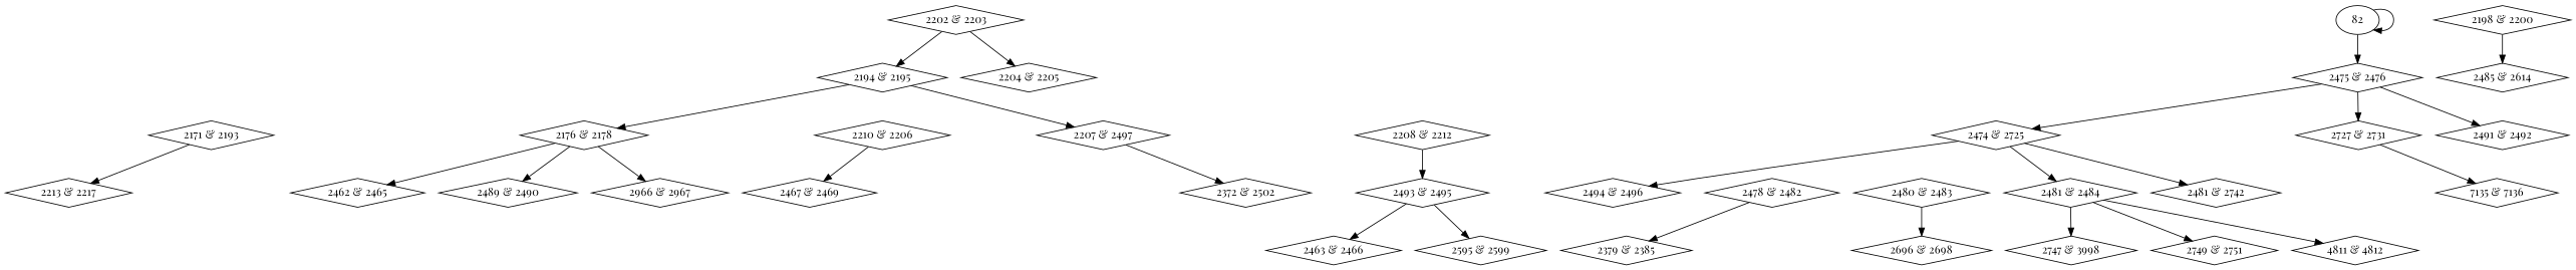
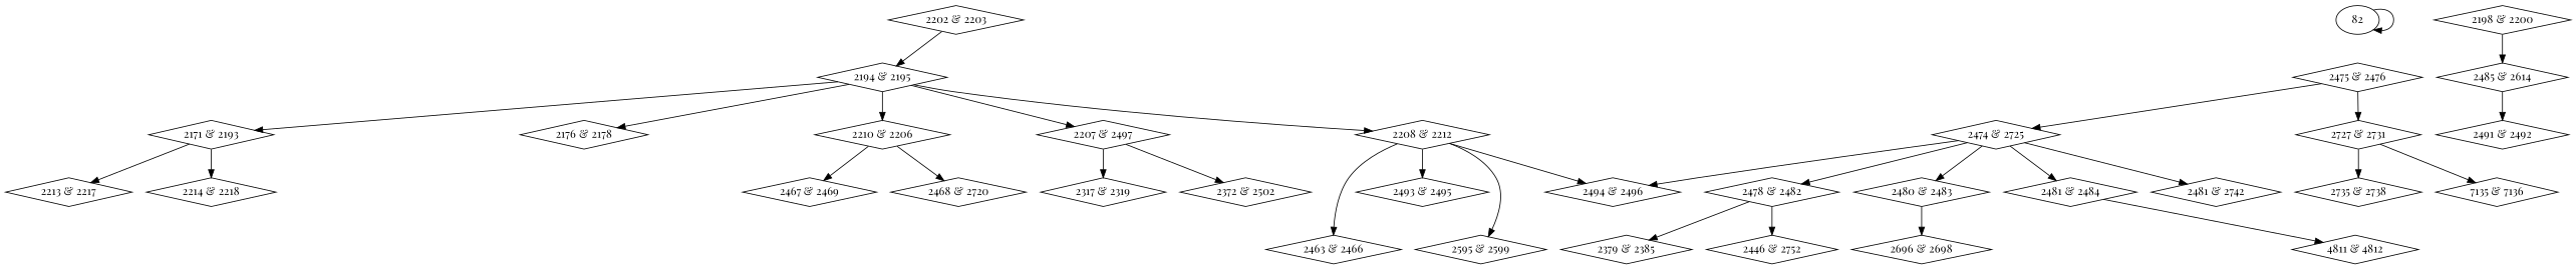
  digraph {
    fontname="Playfair Display"
    node [fontname="Playfair Display" shape=diamond]
    edge [fontname="Playfair Display"]
    n1 [label="2171 & 2193"]
    n2 [label="2213 & 2217"]
+   n3 [label="2214 & 2218"]
    n4 [label="2176 & 2178"]
-   n5 [label="2462 & 2465"]
-   n6 [label="2489 & 2490"]
-   n7 [label="2966 & 2967"]
    n8 [label="2210 & 2206"]
    n9 [label="2467 & 2469"]
+   n10 [label="2468 & 2720"]
    n11 [label="2194 & 2195"]
    n12 [label="2207 & 2497"]
    n13 [label="2208 & 2212"]
+   n14 [label="2317 & 2319"]
    n15 [label="2372 & 2502"]
    n16 [label="2463 & 2466"]
    n17 [label="2493 & 2495"]
    n18 [label="2494 & 2496"]
    n19 [label="2595 & 2599"]
    n20 [label="2198 & 2200"]
    n21 [label="2485 & 2614"]
    n22 [label="2202 & 2203"]
-   n23 [label="2204 & 2205"]
    n24 [label="2379 & 2385"]
+   n25 [label="2446 & 2752"]
    n26 [label="2474 & 2725"]
    n27 [label="2478 & 2482"]
    n28 [label="2480 & 2483"]
    n29 [label="2481 & 2484"]
    n30 [label="2481 & 2742"]
    n31 [label="2696 & 2698"]
-   n32 [label="2747 & 3998"]
-   n33 [label="2749 & 2751"]
    n34 [label="4811 & 4812"]
    n35 [label="2475 & 2476"]
    n36 [label="2491 & 2492"]
    n37 [label="2727 & 2731"]
+   n38 [label="2735 & 2738"]
    n39 [label="7135 & 7136"]
    n40 [label=82 shape=""]
    n1 -> n2
-   n4 -> n5
-   n4 -> n6
-   n4 -> n7
+   n1 -> n3
    n8 -> n9
+   n8 -> n10
+   n11 -> n1
    n11 -> n4
+   n11 -> n8
    n11 -> n12
+   n11 -> n13
+   n12 -> n14
    n12 -> n15
-   n17 -> n16
+   n13 -> n16
    n13 -> n17
-   n17 -> n19
+   n13 -> n18
+   n13 -> n19
    n20 -> n21
    n22 -> n11
-   n22 -> n23
    n26 -> n18
+   n26 -> n27
+   n26 -> n28
    n26 -> n29
    n26 -> n30
    n27 -> n24
+   n27 -> n25
    n28 -> n31
-   n29 -> n32
-   n29 -> n33
    n29 -> n34
    n35 -> n26
-   n35 -> n36
+   n21 -> n36
    n35 -> n37
+   n37 -> n38
    n37 -> n39
-   n40 -> n35
    n40 -> n40
  }
